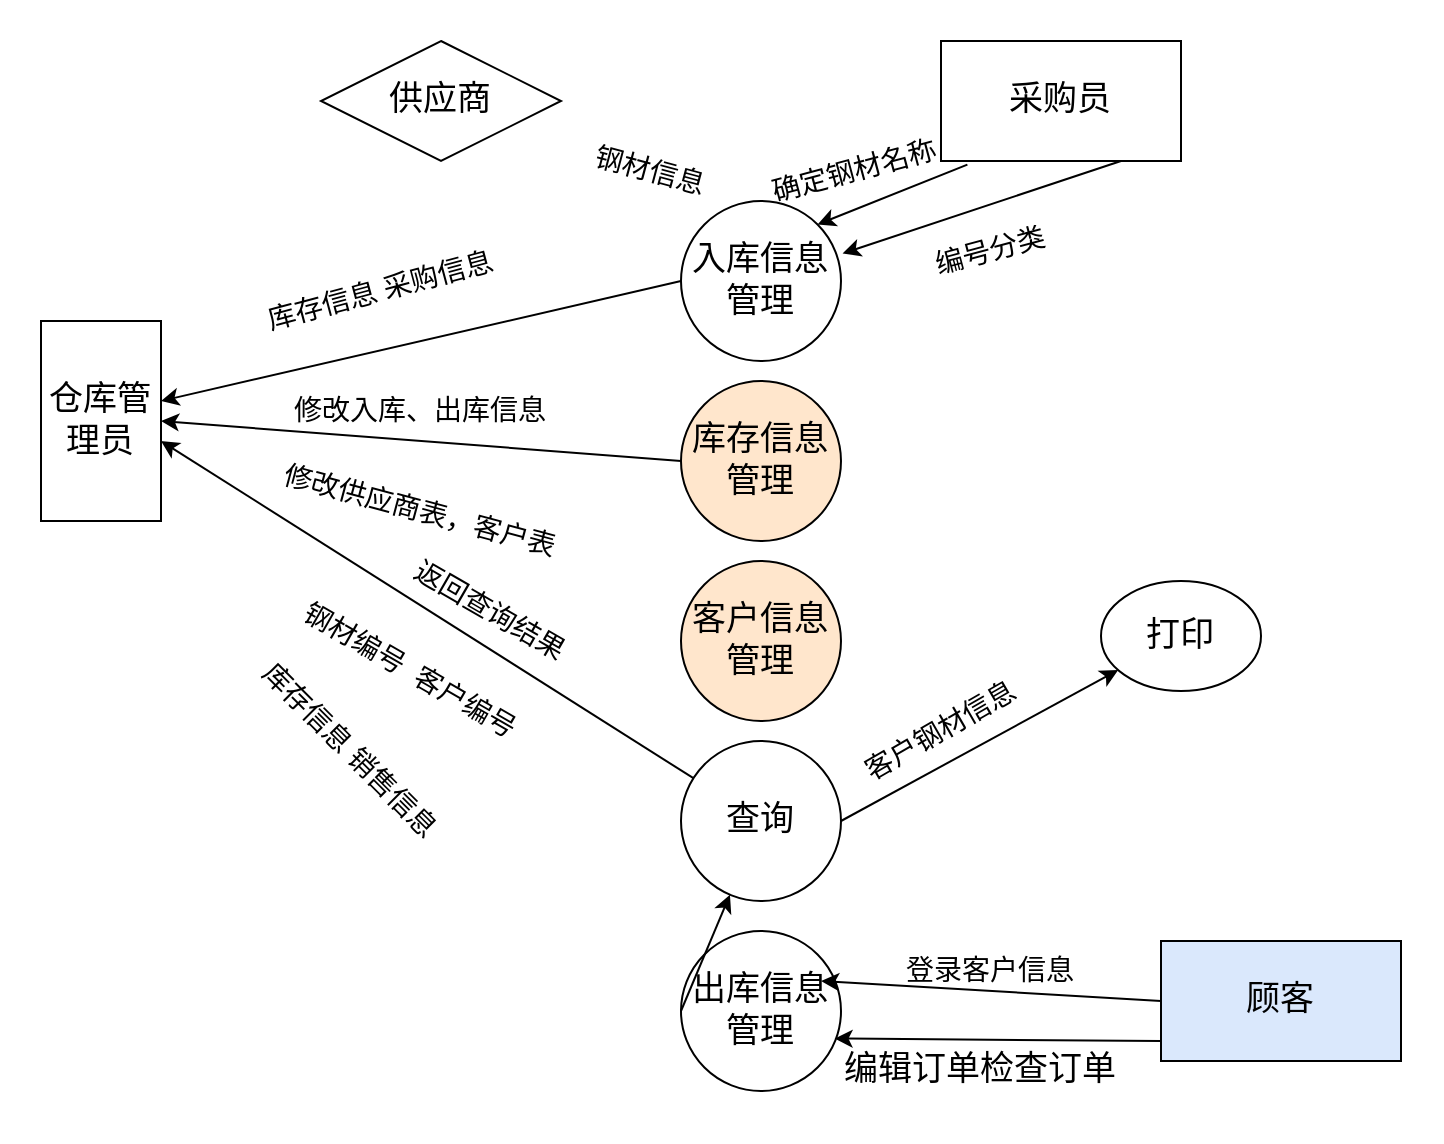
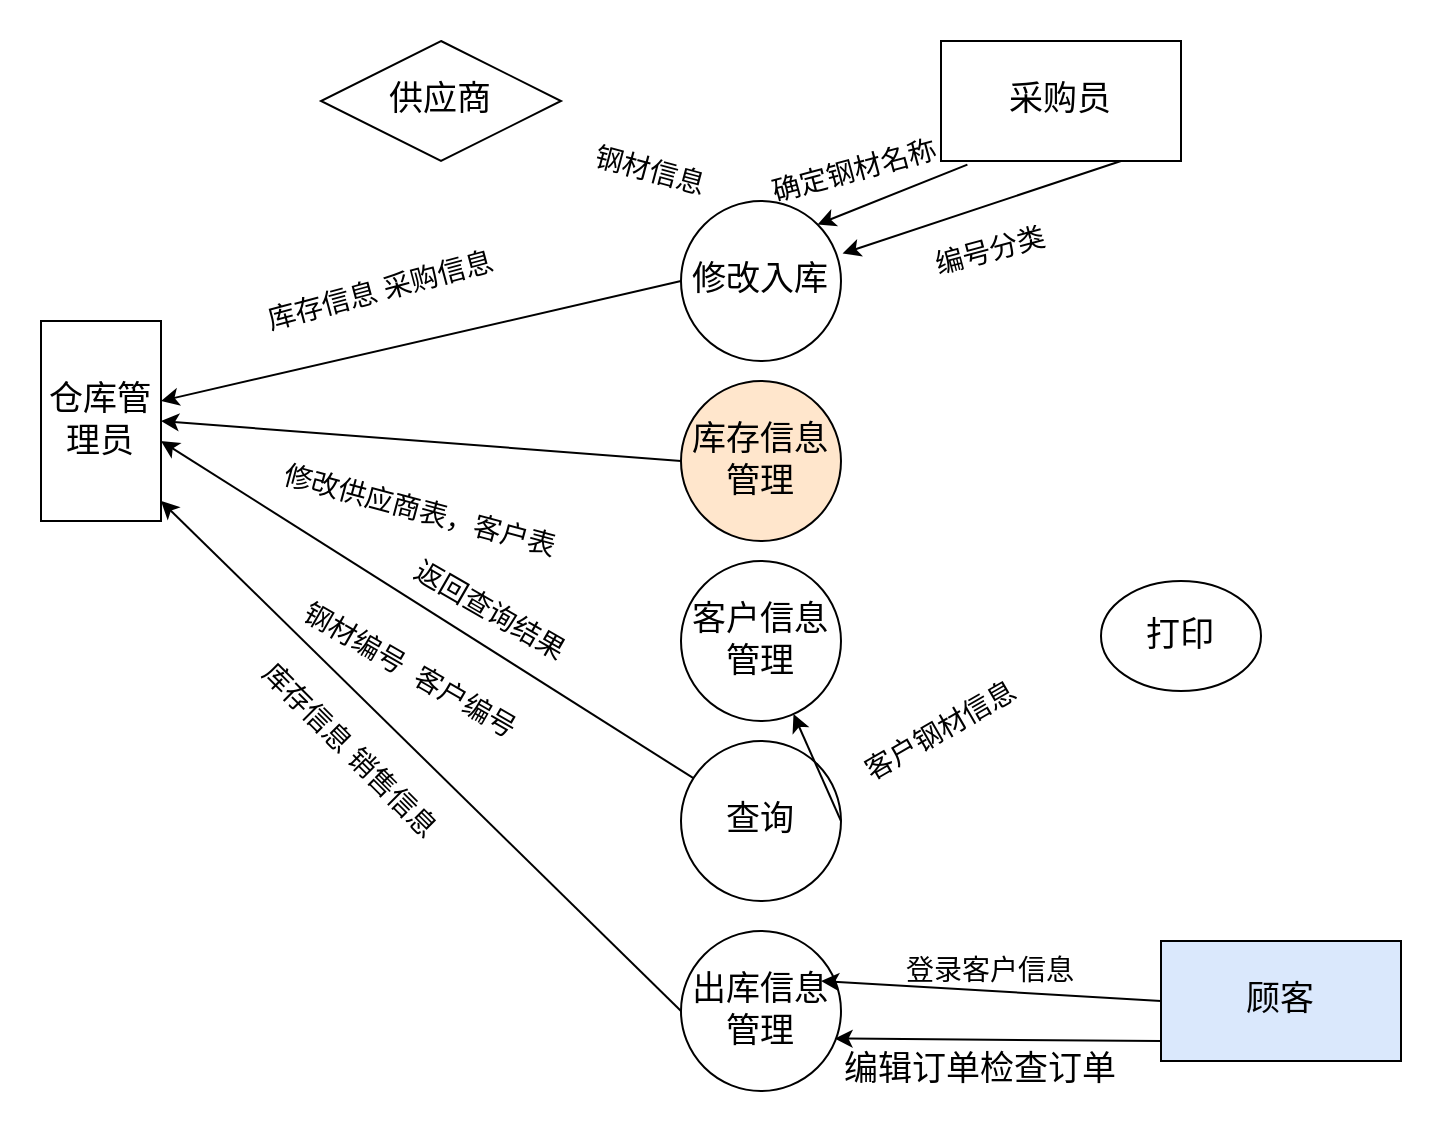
  <mxCell id="0" />
  <mxCell id="1" parent="0" />
  <mxCell id="2" value="&lt;font style=&quot;font-size: 17px;&quot;&gt;供应商&lt;/font&gt;" style="rhombus;whiteSpace=wrap;html=1;" vertex="1" parent="1"><mxGeometry x="160" y="20" width="120" height="60" as="geometry" /></mxCell>
  <mxCell id="3" value="采购员" style="rounded=0;whiteSpace=wrap;html=1;fontSize=17;" vertex="1" parent="1"><mxGeometry x="470" y="20" width="120" height="60" as="geometry" /></mxCell>
  <mxCell id="4" value="仓库管理员" style="rounded=0;whiteSpace=wrap;html=1;fontSize=17;rotation=0;" vertex="1" parent="1"><mxGeometry x="20" y="160" width="60" height="100" as="geometry" /></mxCell>
- <mxCell id="5" value="入库信息管理" style="ellipse;whiteSpace=wrap;html=1;aspect=fixed;fontSize=17;" vertex="1" parent="1"><mxGeometry x="340" y="100" width="80" height="80" as="geometry" /></mxCell>
+ <mxCell id="5" value="修改入库" style="ellipse;whiteSpace=wrap;html=1;aspect=fixed;fontSize=17;" vertex="1" parent="1"><mxGeometry x="340" y="100" width="80" height="80" as="geometry" /></mxCell>
  <mxCell id="6" value="库存信息管理" style="ellipse;whiteSpace=wrap;html=1;aspect=fixed;fontSize=17;fillColor=#ffe6cc;" vertex="1" parent="1"><mxGeometry x="340" y="190" width="80" height="80" as="geometry" /></mxCell>
- <mxCell id="7" value="客户信息管理" style="ellipse;whiteSpace=wrap;html=1;aspect=fixed;fontSize=17;fillColor=#ffe6cc;" vertex="1" parent="1"><mxGeometry x="340" y="280" width="80" height="80" as="geometry" /></mxCell>
+ <mxCell id="7" value="客户信息管理" style="ellipse;whiteSpace=wrap;html=1;aspect=fixed;fontSize=17;" vertex="1" parent="1"><mxGeometry x="340" y="280" width="80" height="80" as="geometry" /></mxCell>
  <mxCell id="8" value="查询" style="ellipse;whiteSpace=wrap;html=1;aspect=fixed;fontSize=17;" vertex="1" parent="1"><mxGeometry x="340" y="370" width="80" height="80" as="geometry" /></mxCell>
  <mxCell id="9" value="出库信息管理" style="ellipse;whiteSpace=wrap;html=1;aspect=fixed;fontSize=17;" vertex="1" parent="1"><mxGeometry x="340" y="465" width="80" height="80" as="geometry" /></mxCell>
- <mxCell id="10" value="" style="endArrow=classic;html=1;rounded=0;fontSize=17;exitX=1;exitY=0.5;exitDx=0;exitDy=0;" edge="1" parent="1" source="8" target="11"><mxGeometry width="50" height="50" relative="1" as="geometry"><mxPoint x="380" y="310" as="sourcePoint" /><mxPoint x="570" y="340" as="targetPoint" /></mxGeometry></mxCell>
+ <mxCell id="10" value="" style="endArrow=classic;html=1;rounded=0;fontSize=17;exitX=1;exitY=0.5;exitDx=0;exitDy=0;" edge="1" parent="1" source="8" target="7"><mxGeometry width="50" height="50" relative="1" as="geometry"><mxPoint x="380" y="310" as="sourcePoint" /><mxPoint x="570" y="340" as="targetPoint" /></mxGeometry></mxCell>
  <mxCell id="11" value="打印" style="ellipse;whiteSpace=wrap;html=1;aspect=fixed;fontSize=17;" vertex="1" parent="1"><mxGeometry x="550" y="290" width="80" height="55" as="geometry" /></mxCell>
  <mxCell id="12" value="" style="endArrow=classic;html=1;rounded=0;fontSize=17;entryX=0.96;entryY=0.672;entryDx=0;entryDy=0;entryPerimeter=0;" edge="1" parent="1" target="9"><mxGeometry width="50" height="50" relative="1" as="geometry"><mxPoint x="580" y="520" as="sourcePoint" /><mxPoint x="430" y="260" as="targetPoint" /></mxGeometry></mxCell>
  <mxCell id="13" value="顾客" style="rounded=0;whiteSpace=wrap;html=1;fontSize=17;fillColor=#dae8fc;" vertex="1" parent="1"><mxGeometry x="580" y="470" width="120" height="60" as="geometry" /></mxCell>
  <mxCell id="14" value="编辑订单检查订单" style="text;html=1;strokeColor=none;fillColor=none;align=center;verticalAlign=middle;whiteSpace=wrap;rounded=0;fontSize=17;" vertex="1" parent="1"><mxGeometry x="415" y="520" width="150" height="30" as="geometry" /></mxCell>
  <mxCell id="15" value="" style="endArrow=classic;html=1;rounded=0;fontSize=17;exitX=0;exitY=0.5;exitDx=0;exitDy=0;" edge="1" parent="1" source="5"><mxGeometry width="50" height="50" relative="1" as="geometry"><mxPoint x="330" y="160" as="sourcePoint" /><mxPoint x="80" y="200" as="targetPoint" /></mxGeometry></mxCell>
  <mxCell id="16" value="&lt;font style=&quot;font-size: 14px;&quot;&gt;库存信息 采购信息&lt;/font&gt;" style="text;html=1;strokeColor=none;fillColor=none;align=center;verticalAlign=middle;whiteSpace=wrap;rounded=0;fontSize=17;rotation=-15;" vertex="1" parent="1"><mxGeometry x="110" y="130" width="160" height="30" as="geometry" /></mxCell>
  <mxCell id="17" value="" style="endArrow=classic;html=1;rounded=0;fontSize=17;exitX=0;exitY=0.5;exitDx=0;exitDy=0;" edge="1" parent="1" source="6"><mxGeometry width="50" height="50" relative="1" as="geometry"><mxPoint x="380" y="300" as="sourcePoint" /><mxPoint x="80" y="210" as="targetPoint" /></mxGeometry></mxCell>
- <mxCell id="18" value="" style="endArrow=classic;html=1;rounded=0;fontSize=17;exitX=0;exitY=0.5;exitDx=0;exitDy=0;" edge="1" parent="1" source="9" target="8"><mxGeometry width="50" height="50" relative="1" as="geometry"><mxPoint x="380" y="300" as="sourcePoint" /><mxPoint x="430" y="250" as="targetPoint" /></mxGeometry></mxCell>
+ <mxCell id="18" value="" style="endArrow=classic;html=1;rounded=0;fontSize=17;entryX=1;entryY=0.9;entryDx=0;entryDy=0;entryPerimeter=0;exitX=0;exitY=0.5;exitDx=0;exitDy=0;" edge="1" parent="1" source="9" target="4"><mxGeometry width="50" height="50" relative="1" as="geometry"><mxPoint x="380" y="300" as="sourcePoint" /><mxPoint x="430" y="250" as="targetPoint" /></mxGeometry></mxCell>
  <mxCell id="19" value="" style="endArrow=classic;html=1;rounded=0;fontSize=17;entryX=1.01;entryY=0.328;entryDx=0;entryDy=0;entryPerimeter=0;exitX=0.75;exitY=1;exitDx=0;exitDy=0;" edge="1" parent="1" source="3" target="5"><mxGeometry width="50" height="50" relative="1" as="geometry"><mxPoint x="380" y="300" as="sourcePoint" /><mxPoint x="430" y="250" as="targetPoint" /></mxGeometry></mxCell>
  <mxCell id="20" value="" style="endArrow=classic;html=1;rounded=0;fontSize=17;entryX=1;entryY=0;entryDx=0;entryDy=0;exitX=0.11;exitY=1.03;exitDx=0;exitDy=0;exitPerimeter=0;" edge="1" parent="1" source="3" target="5"><mxGeometry width="50" height="50" relative="1" as="geometry"><mxPoint x="380" y="300" as="sourcePoint" /><mxPoint x="430" y="250" as="targetPoint" /></mxGeometry></mxCell>
  <mxCell id="21" value="&lt;font style=&quot;font-size: 14px;&quot;&gt;编号分类&lt;/font&gt;" style="text;html=1;strokeColor=none;fillColor=none;align=center;verticalAlign=middle;whiteSpace=wrap;rounded=0;fontSize=17;rotation=-15;" vertex="1" parent="1"><mxGeometry x="460" y="110" width="70" height="30" as="geometry" /></mxCell>
  <mxCell id="22" value="&lt;font style=&quot;font-size: 14px;&quot;&gt;确定钢材名称&lt;/font&gt;" style="text;html=1;strokeColor=none;fillColor=none;align=center;verticalAlign=middle;whiteSpace=wrap;rounded=0;fontSize=17;rotation=-15;" vertex="1" parent="1"><mxGeometry x="380" y="70" width="94" height="30" as="geometry" /></mxCell>
- <mxCell id="23" value="修改入库、出库信息" style="text;html=1;strokeColor=none;fillColor=none;align=center;verticalAlign=middle;whiteSpace=wrap;rounded=0;fontSize=14;" vertex="1" parent="1"><mxGeometry x="140" y="190" width="140" height="30" as="geometry" /></mxCell>
  <mxCell id="24" value="修改供应商表，客户表" style="text;html=1;strokeColor=none;fillColor=none;align=center;verticalAlign=middle;whiteSpace=wrap;rounded=0;fontSize=14;rotation=15;" vertex="1" parent="1"><mxGeometry x="130" y="240" width="160" height="30" as="geometry" /></mxCell>
  <mxCell id="25" value="返回查询结果" style="text;html=1;strokeColor=none;fillColor=none;align=center;verticalAlign=middle;whiteSpace=wrap;rounded=0;fontSize=14;rotation=30;" vertex="1" parent="1"><mxGeometry x="200" y="290" width="90" height="30" as="geometry" /></mxCell>
  <mxCell id="26" value="" style="endArrow=classic;html=1;rounded=0;fontSize=14;" edge="1" parent="1" source="8"><mxGeometry width="50" height="50" relative="1" as="geometry"><mxPoint x="380" y="230" as="sourcePoint" /><mxPoint x="80" y="220" as="targetPoint" /></mxGeometry></mxCell>
  <mxCell id="27" value="钢材编号&amp;nbsp; 客户编号" style="text;html=1;strokeColor=none;fillColor=none;align=center;verticalAlign=middle;whiteSpace=wrap;rounded=0;fontSize=14;rotation=30;" vertex="1" parent="1"><mxGeometry x="120" y="320" width="170" height="30" as="geometry" /></mxCell>
  <mxCell id="28" value="库存信息 销售信息" style="text;html=1;strokeColor=none;fillColor=none;align=center;verticalAlign=middle;whiteSpace=wrap;rounded=0;fontSize=14;rotation=45;" vertex="1" parent="1"><mxGeometry x="100" y="360" width="150" height="30" as="geometry" /></mxCell>
  <mxCell id="29" value="客户钢材信息" style="text;html=1;strokeColor=none;fillColor=none;align=center;verticalAlign=middle;whiteSpace=wrap;rounded=0;fontSize=14;rotation=-30;" vertex="1" parent="1"><mxGeometry x="420" y="350" width="100" height="30" as="geometry" /></mxCell>
  <mxCell id="30" value="钢材信息" style="text;html=1;strokeColor=none;fillColor=none;align=center;verticalAlign=middle;whiteSpace=wrap;rounded=0;fontSize=14;rotation=15;" vertex="1" parent="1"><mxGeometry x="280" y="70" width="90" height="30" as="geometry" /></mxCell>
  <mxCell id="31" value="" style="endArrow=classic;html=1;rounded=0;fontSize=14;exitX=0;exitY=0.5;exitDx=0;exitDy=0;" edge="1" parent="1" source="13"><mxGeometry width="50" height="50" relative="1" as="geometry"><mxPoint x="380" y="330" as="sourcePoint" /><mxPoint x="410" y="490" as="targetPoint" /></mxGeometry></mxCell>
  <mxCell id="32" value="登录客户信息" style="text;html=1;strokeColor=none;fillColor=none;align=center;verticalAlign=middle;whiteSpace=wrap;rounded=0;fontSize=14;" vertex="1" parent="1"><mxGeometry x="435" y="470" width="120" height="30" as="geometry" /></mxCell>
